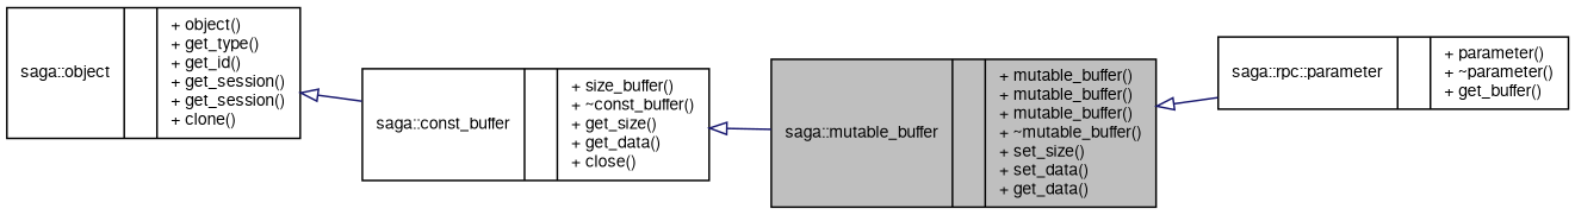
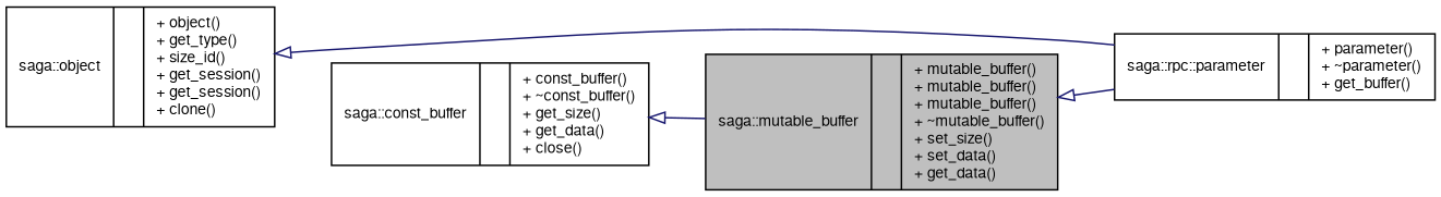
  digraph {
    rankdir=LR
    node [color=black fontname=FreeSans fontsize=10 shape=record]
    edge [arrowtail=onormal color=midnightblue dir=back fontname=FreeSans fontsize=10 labelfontname=FreeSans labelfontsize=10 style=solid]
    n1 [fillcolor=grey75 fontcolor=black height=0.2 label="{saga::mutable_buffer\n||+ mutable_buffer()\l+ mutable_buffer()\l+ mutable_buffer()\l+ ~mutable_buffer()\l+ set_size()\l+ set_data()\l+ get_data()\l}" style=filled width=0.4]
    n2 [height=0.2 label="{saga::rpc::parameter\n||+ parameter()\l+ ~parameter()\l+ get_buffer()\l}" width=0.4]
-   n3 [height=0.2 label="{saga::const_buffer\n||+ size_buffer()\l+ ~const_buffer()\l+ get_size()\l+ get_data()\l+ close()\l}" width=0.4]
-   n4 [height=0.2 label="{saga::object\n||+ object()\l+ get_type()\l+ get_id()\l+ get_session()\l+ get_session()\l+ clone()\l}" width=0.4]
+   n3 [height=0.2 label="{saga::const_buffer\n||+ const_buffer()\l+ ~const_buffer()\l+ get_size()\l+ get_data()\l+ close()\l}" width=0.4]
+   n4 [height=0.2 label="{saga::object\n||+ object()\l+ get_type()\l+ size_id()\l+ get_session()\l+ get_session()\l+ clone()\l}" width=0.4]
    n1 -> n2
    n3 -> n1
-   n4 -> n3
+   n4 -> n2
  }
